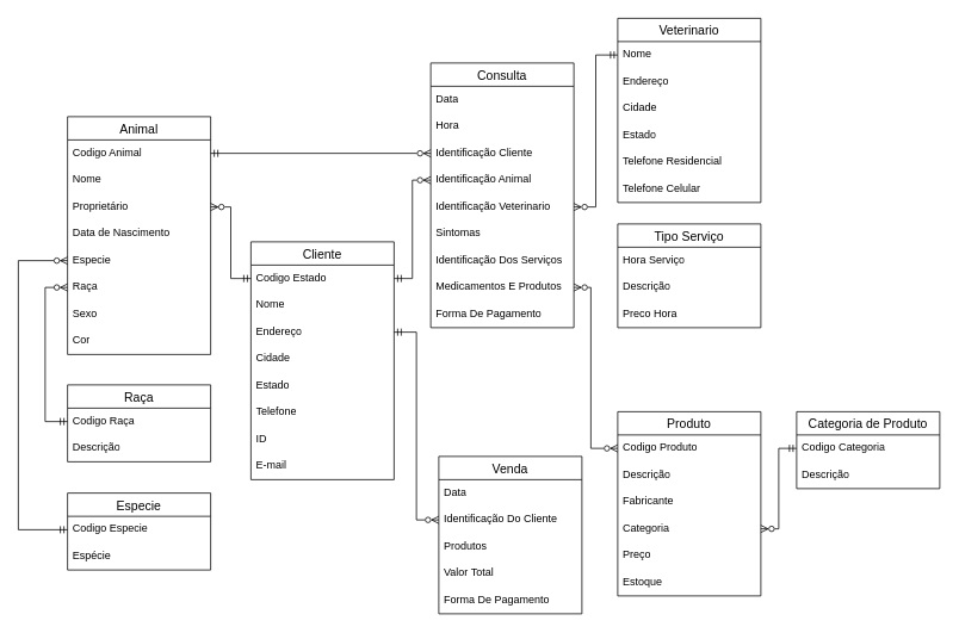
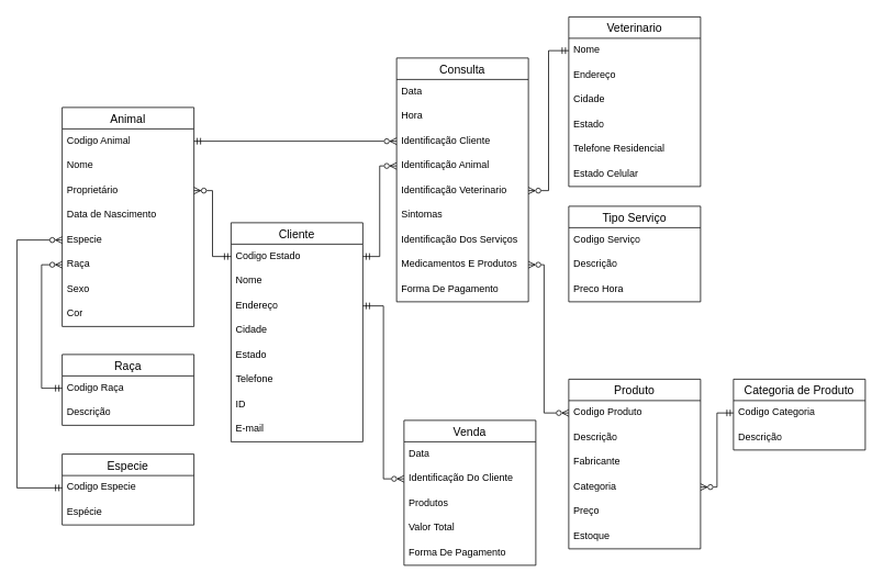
  <mxCell id="0" />
  <mxCell id="1" parent="0" />
  <mxCell id="2" value="Animal" style="swimlane;fontStyle=0;childLayout=stackLayout;horizontal=1;startSize=26;horizontalStack=0;resizeParent=1;resizeParentMax=0;resizeLast=0;collapsible=1;marginBottom=0;align=center;fontSize=14;" vertex="1" parent="1"><mxGeometry x="75" y="130" width="160" height="266" as="geometry" /></mxCell>
  <mxCell id="3" value="Codigo Animal" style="text;strokeColor=none;fillColor=none;spacingLeft=4;spacingRight=4;overflow=hidden;rotatable=0;points=[[0,0.5],[1,0.5]];portConstraint=eastwest;fontSize=12;whiteSpace=wrap;html=1;" vertex="1" parent="2"><mxGeometry y="26" width="160" height="30" as="geometry" /></mxCell>
  <mxCell id="4" value="Nome" style="text;strokeColor=none;fillColor=none;spacingLeft=4;spacingRight=4;overflow=hidden;rotatable=0;points=[[0,0.5],[1,0.5]];portConstraint=eastwest;fontSize=12;whiteSpace=wrap;html=1;" vertex="1" parent="2"><mxGeometry y="56" width="160" height="30" as="geometry" /></mxCell>
  <mxCell id="5" value="Proprietário" style="text;strokeColor=none;fillColor=none;spacingLeft=4;spacingRight=4;overflow=hidden;rotatable=0;points=[[0,0.5],[1,0.5]];portConstraint=eastwest;fontSize=12;whiteSpace=wrap;html=1;" vertex="1" parent="2"><mxGeometry y="86" width="160" height="30" as="geometry" /></mxCell>
  <mxCell id="6" value="Data de Nascimento" style="text;strokeColor=none;fillColor=none;spacingLeft=4;spacingRight=4;overflow=hidden;rotatable=0;points=[[0,0.5],[1,0.5]];portConstraint=eastwest;fontSize=12;whiteSpace=wrap;html=1;" vertex="1" parent="2"><mxGeometry y="116" width="160" height="30" as="geometry" /></mxCell>
  <mxCell id="7" value="Especie" style="text;strokeColor=none;fillColor=none;spacingLeft=4;spacingRight=4;overflow=hidden;rotatable=0;points=[[0,0.5],[1,0.5]];portConstraint=eastwest;fontSize=12;whiteSpace=wrap;html=1;" vertex="1" parent="2"><mxGeometry y="146" width="160" height="30" as="geometry" /></mxCell>
  <mxCell id="8" value="Raça" style="text;strokeColor=none;fillColor=none;spacingLeft=4;spacingRight=4;overflow=hidden;rotatable=0;points=[[0,0.5],[1,0.5]];portConstraint=eastwest;fontSize=12;whiteSpace=wrap;html=1;" vertex="1" parent="2"><mxGeometry y="176" width="160" height="30" as="geometry" /></mxCell>
  <mxCell id="9" value="Sexo" style="text;strokeColor=none;fillColor=none;spacingLeft=4;spacingRight=4;overflow=hidden;rotatable=0;points=[[0,0.5],[1,0.5]];portConstraint=eastwest;fontSize=12;whiteSpace=wrap;html=1;" vertex="1" parent="2"><mxGeometry y="206" width="160" height="30" as="geometry" /></mxCell>
  <mxCell id="10" value="Cor" style="text;strokeColor=none;fillColor=none;spacingLeft=4;spacingRight=4;overflow=hidden;rotatable=0;points=[[0,0.5],[1,0.5]];portConstraint=eastwest;fontSize=12;whiteSpace=wrap;html=1;" vertex="1" parent="2"><mxGeometry y="236" width="160" height="30" as="geometry" /></mxCell>
  <mxCell id="11" value="Cliente" style="swimlane;fontStyle=0;childLayout=stackLayout;horizontal=1;startSize=26;horizontalStack=0;resizeParent=1;resizeParentMax=0;resizeLast=0;collapsible=1;marginBottom=0;align=center;fontSize=14;" vertex="1" parent="1"><mxGeometry x="280" y="270" width="160" height="266" as="geometry" /></mxCell>
  <mxCell id="12" value="Codigo Estado" style="text;strokeColor=none;fillColor=none;spacingLeft=4;spacingRight=4;overflow=hidden;rotatable=0;points=[[0,0.5],[1,0.5]];portConstraint=eastwest;fontSize=12;whiteSpace=wrap;html=1;" vertex="1" parent="11"><mxGeometry y="26" width="160" height="30" as="geometry" /></mxCell>
  <mxCell id="13" value="Nome" style="text;strokeColor=none;fillColor=none;spacingLeft=4;spacingRight=4;overflow=hidden;rotatable=0;points=[[0,0.5],[1,0.5]];portConstraint=eastwest;fontSize=12;whiteSpace=wrap;html=1;" vertex="1" parent="11"><mxGeometry y="56" width="160" height="30" as="geometry" /></mxCell>
  <mxCell id="14" value="Endereço" style="text;strokeColor=none;fillColor=none;spacingLeft=4;spacingRight=4;overflow=hidden;rotatable=0;points=[[0,0.5],[1,0.5]];portConstraint=eastwest;fontSize=12;whiteSpace=wrap;html=1;" vertex="1" parent="11"><mxGeometry y="86" width="160" height="30" as="geometry" /></mxCell>
  <mxCell id="15" value="Cidade" style="text;strokeColor=none;fillColor=none;spacingLeft=4;spacingRight=4;overflow=hidden;rotatable=0;points=[[0,0.5],[1,0.5]];portConstraint=eastwest;fontSize=12;whiteSpace=wrap;html=1;" vertex="1" parent="11"><mxGeometry y="116" width="160" height="30" as="geometry" /></mxCell>
  <mxCell id="16" value="Estado" style="text;strokeColor=none;fillColor=none;spacingLeft=4;spacingRight=4;overflow=hidden;rotatable=0;points=[[0,0.5],[1,0.5]];portConstraint=eastwest;fontSize=12;whiteSpace=wrap;html=1;" vertex="1" parent="11"><mxGeometry y="146" width="160" height="30" as="geometry" /></mxCell>
  <mxCell id="17" value="Telefone" style="text;strokeColor=none;fillColor=none;spacingLeft=4;spacingRight=4;overflow=hidden;rotatable=0;points=[[0,0.5],[1,0.5]];portConstraint=eastwest;fontSize=12;whiteSpace=wrap;html=1;" vertex="1" parent="11"><mxGeometry y="176" width="160" height="30" as="geometry" /></mxCell>
  <mxCell id="18" value="ID" style="text;strokeColor=none;fillColor=none;spacingLeft=4;spacingRight=4;overflow=hidden;rotatable=0;points=[[0,0.5],[1,0.5]];portConstraint=eastwest;fontSize=12;whiteSpace=wrap;html=1;" vertex="1" parent="11"><mxGeometry y="206" width="160" height="30" as="geometry" /></mxCell>
  <mxCell id="19" value="E-mail" style="text;strokeColor=none;fillColor=none;spacingLeft=4;spacingRight=4;overflow=hidden;rotatable=0;points=[[0,0.5],[1,0.5]];portConstraint=eastwest;fontSize=12;whiteSpace=wrap;html=1;" vertex="1" parent="11"><mxGeometry y="236" width="160" height="30" as="geometry" /></mxCell>
  <mxCell id="20" style="edgeStyle=orthogonalEdgeStyle;rounded=0;orthogonalLoop=1;jettySize=auto;html=1;exitX=1;exitY=0.5;exitDx=0;exitDy=0;entryX=0;entryY=0.5;entryDx=0;entryDy=0;endArrow=ERmandOne;endFill=0;startArrow=ERzeroToMany;startFill=0;" edge="1" parent="1" source="5" target="12"><mxGeometry relative="1" as="geometry" /></mxCell>
  <mxCell id="21" value="Especie" style="swimlane;fontStyle=0;childLayout=stackLayout;horizontal=1;startSize=26;horizontalStack=0;resizeParent=1;resizeParentMax=0;resizeLast=0;collapsible=1;marginBottom=0;align=center;fontSize=14;" vertex="1" parent="1"><mxGeometry x="75" y="551" width="160" height="86" as="geometry" /></mxCell>
  <mxCell id="22" value="Codigo Especie" style="text;strokeColor=none;fillColor=none;spacingLeft=4;spacingRight=4;overflow=hidden;rotatable=0;points=[[0,0.5],[1,0.5]];portConstraint=eastwest;fontSize=12;whiteSpace=wrap;html=1;" vertex="1" parent="21"><mxGeometry y="26" width="160" height="30" as="geometry" /></mxCell>
  <mxCell id="23" value="Espécie" style="text;strokeColor=none;fillColor=none;spacingLeft=4;spacingRight=4;overflow=hidden;rotatable=0;points=[[0,0.5],[1,0.5]];portConstraint=eastwest;fontSize=12;whiteSpace=wrap;html=1;" vertex="1" parent="21"><mxGeometry y="56" width="160" height="30" as="geometry" /></mxCell>
  <mxCell id="24" value="Raça" style="swimlane;fontStyle=0;childLayout=stackLayout;horizontal=1;startSize=26;horizontalStack=0;resizeParent=1;resizeParentMax=0;resizeLast=0;collapsible=1;marginBottom=0;align=center;fontSize=14;" vertex="1" parent="1"><mxGeometry x="75" y="430" width="160" height="86" as="geometry" /></mxCell>
  <mxCell id="25" value="Codigo Raça" style="text;strokeColor=none;fillColor=none;spacingLeft=4;spacingRight=4;overflow=hidden;rotatable=0;points=[[0,0.5],[1,0.5]];portConstraint=eastwest;fontSize=12;whiteSpace=wrap;html=1;" vertex="1" parent="24"><mxGeometry y="26" width="160" height="30" as="geometry" /></mxCell>
  <mxCell id="26" value="Descrição" style="text;strokeColor=none;fillColor=none;spacingLeft=4;spacingRight=4;overflow=hidden;rotatable=0;points=[[0,0.5],[1,0.5]];portConstraint=eastwest;fontSize=12;whiteSpace=wrap;html=1;" vertex="1" parent="24"><mxGeometry y="56" width="160" height="30" as="geometry" /></mxCell>
  <mxCell id="27" style="edgeStyle=orthogonalEdgeStyle;rounded=0;orthogonalLoop=1;jettySize=auto;html=1;exitX=0;exitY=0.5;exitDx=0;exitDy=0;entryX=0;entryY=0.5;entryDx=0;entryDy=0;endArrow=ERmandOne;endFill=0;startArrow=ERzeroToMany;startFill=0;" edge="1" parent="1" source="7" target="22"><mxGeometry relative="1" as="geometry"><Array as="points"><mxPoint x="20" y="291" /><mxPoint x="20" y="592" /></Array></mxGeometry></mxCell>
  <mxCell id="28" style="edgeStyle=orthogonalEdgeStyle;rounded=0;orthogonalLoop=1;jettySize=auto;html=1;exitX=0;exitY=0.5;exitDx=0;exitDy=0;entryX=0;entryY=0.5;entryDx=0;entryDy=0;endArrow=ERmandOne;endFill=0;startArrow=ERzeroToMany;startFill=0;" edge="1" parent="1" source="8" target="25"><mxGeometry relative="1" as="geometry"><Array as="points"><mxPoint x="50" y="321" /><mxPoint x="50" y="471" /></Array></mxGeometry></mxCell>
  <mxCell id="29" value="Venda" style="swimlane;fontStyle=0;childLayout=stackLayout;horizontal=1;startSize=26;horizontalStack=0;resizeParent=1;resizeParentMax=0;resizeLast=0;collapsible=1;marginBottom=0;align=center;fontSize=14;" vertex="1" parent="1"><mxGeometry x="490" y="510" width="160" height="176" as="geometry" /></mxCell>
  <mxCell id="30" value="Data" style="text;strokeColor=none;fillColor=none;spacingLeft=4;spacingRight=4;overflow=hidden;rotatable=0;points=[[0,0.5],[1,0.5]];portConstraint=eastwest;fontSize=12;whiteSpace=wrap;html=1;" vertex="1" parent="29"><mxGeometry y="26" width="160" height="30" as="geometry" /></mxCell>
  <mxCell id="31" value="&lt;div&gt;Identificação Do Cliente&lt;/div&gt;&lt;div&gt;&lt;br&gt;&lt;/div&gt;" style="text;strokeColor=none;fillColor=none;spacingLeft=4;spacingRight=4;overflow=hidden;rotatable=0;points=[[0,0.5],[1,0.5]];portConstraint=eastwest;fontSize=12;whiteSpace=wrap;html=1;" vertex="1" parent="29"><mxGeometry y="56" width="160" height="30" as="geometry" /></mxCell>
  <mxCell id="32" value="&lt;div&gt;&lt;div&gt;Produtos&lt;/div&gt;&lt;/div&gt;&lt;div&gt;&lt;br&gt;&lt;/div&gt;" style="text;strokeColor=none;fillColor=none;spacingLeft=4;spacingRight=4;overflow=hidden;rotatable=0;points=[[0,0.5],[1,0.5]];portConstraint=eastwest;fontSize=12;whiteSpace=wrap;html=1;" vertex="1" parent="29"><mxGeometry y="86" width="160" height="30" as="geometry" /></mxCell>
  <mxCell id="33" value="&lt;div&gt;&lt;div&gt;Valor Total&lt;/div&gt;&lt;/div&gt;&lt;div&gt;&lt;br&gt;&lt;/div&gt;" style="text;strokeColor=none;fillColor=none;spacingLeft=4;spacingRight=4;overflow=hidden;rotatable=0;points=[[0,0.5],[1,0.5]];portConstraint=eastwest;fontSize=12;whiteSpace=wrap;html=1;" vertex="1" parent="29"><mxGeometry y="116" width="160" height="30" as="geometry" /></mxCell>
  <mxCell id="34" value="&lt;div&gt;&lt;div&gt;Forma De Pagamento&lt;/div&gt;&lt;/div&gt;&lt;div&gt;&lt;br&gt;&lt;/div&gt;" style="text;strokeColor=none;fillColor=none;spacingLeft=4;spacingRight=4;overflow=hidden;rotatable=0;points=[[0,0.5],[1,0.5]];portConstraint=eastwest;fontSize=12;whiteSpace=wrap;html=1;" vertex="1" parent="29"><mxGeometry y="146" width="160" height="30" as="geometry" /></mxCell>
  <mxCell id="35" style="edgeStyle=orthogonalEdgeStyle;rounded=0;orthogonalLoop=1;jettySize=auto;html=1;exitX=0;exitY=0.5;exitDx=0;exitDy=0;entryX=1;entryY=0.5;entryDx=0;entryDy=0;endArrow=ERmandOne;endFill=0;startArrow=ERzeroToMany;startFill=0;" edge="1" parent="1" source="31" target="14"><mxGeometry relative="1" as="geometry" /></mxCell>
  <mxCell id="36" value="Consulta" style="swimlane;fontStyle=0;childLayout=stackLayout;horizontal=1;startSize=26;horizontalStack=0;resizeParent=1;resizeParentMax=0;resizeLast=0;collapsible=1;marginBottom=0;align=center;fontSize=14;" vertex="1" parent="1"><mxGeometry x="481" y="70" width="160" height="296" as="geometry" /></mxCell>
  <mxCell id="37" value="Data" style="text;strokeColor=none;fillColor=none;spacingLeft=4;spacingRight=4;overflow=hidden;rotatable=0;points=[[0,0.5],[1,0.5]];portConstraint=eastwest;fontSize=12;whiteSpace=wrap;html=1;" vertex="1" parent="36"><mxGeometry y="26" width="160" height="30" as="geometry" /></mxCell>
  <mxCell id="38" value="Hora" style="text;strokeColor=none;fillColor=none;spacingLeft=4;spacingRight=4;overflow=hidden;rotatable=0;points=[[0,0.5],[1,0.5]];portConstraint=eastwest;fontSize=12;whiteSpace=wrap;html=1;" vertex="1" parent="36"><mxGeometry y="56" width="160" height="30" as="geometry" /></mxCell>
  <mxCell id="39" value="&lt;div&gt;Identificação Cliente&lt;/div&gt;&lt;div&gt;&lt;br&gt;&lt;/div&gt;" style="text;strokeColor=none;fillColor=none;spacingLeft=4;spacingRight=4;overflow=hidden;rotatable=0;points=[[0,0.5],[1,0.5]];portConstraint=eastwest;fontSize=12;whiteSpace=wrap;html=1;" vertex="1" parent="36"><mxGeometry y="86" width="160" height="30" as="geometry" /></mxCell>
  <mxCell id="40" value="&lt;div&gt;Identificação Animal&lt;/div&gt;&lt;div&gt;&lt;br&gt;&lt;/div&gt;" style="text;strokeColor=none;fillColor=none;spacingLeft=4;spacingRight=4;overflow=hidden;rotatable=0;points=[[0,0.5],[1,0.5]];portConstraint=eastwest;fontSize=12;whiteSpace=wrap;html=1;" vertex="1" parent="36"><mxGeometry y="116" width="160" height="30" as="geometry" /></mxCell>
  <mxCell id="41" value="&lt;div&gt;Identificação Veterinario&lt;/div&gt;&lt;div&gt;&lt;br&gt;&lt;/div&gt;" style="text;strokeColor=none;fillColor=none;spacingLeft=4;spacingRight=4;overflow=hidden;rotatable=0;points=[[0,0.5],[1,0.5]];portConstraint=eastwest;fontSize=12;whiteSpace=wrap;html=1;" vertex="1" parent="36"><mxGeometry y="146" width="160" height="30" as="geometry" /></mxCell>
  <mxCell id="42" value="&lt;div&gt;Sintomas&lt;/div&gt;&lt;div&gt;&lt;br&gt;&lt;/div&gt;" style="text;strokeColor=none;fillColor=none;spacingLeft=4;spacingRight=4;overflow=hidden;rotatable=0;points=[[0,0.5],[1,0.5]];portConstraint=eastwest;fontSize=12;whiteSpace=wrap;html=1;" vertex="1" parent="36"><mxGeometry y="176" width="160" height="30" as="geometry" /></mxCell>
  <mxCell id="43" value="&lt;div&gt;&lt;div&gt;Identificação Dos Serviços&lt;/div&gt;&lt;/div&gt;&lt;div&gt;&lt;br&gt;&lt;/div&gt;" style="text;strokeColor=none;fillColor=none;spacingLeft=4;spacingRight=4;overflow=hidden;rotatable=0;points=[[0,0.5],[1,0.5]];portConstraint=eastwest;fontSize=12;whiteSpace=wrap;html=1;" vertex="1" parent="36"><mxGeometry y="206" width="160" height="30" as="geometry" /></mxCell>
  <mxCell id="44" value="&lt;div&gt;&lt;div&gt;&lt;div&gt;Medicamentos E Produtos&lt;/div&gt;&lt;/div&gt;&lt;/div&gt;&lt;div&gt;&lt;br&gt;&lt;/div&gt;" style="text;strokeColor=none;fillColor=none;spacingLeft=4;spacingRight=4;overflow=hidden;rotatable=0;points=[[0,0.5],[1,0.5]];portConstraint=eastwest;fontSize=12;whiteSpace=wrap;html=1;" vertex="1" parent="36"><mxGeometry y="236" width="160" height="30" as="geometry" /></mxCell>
  <mxCell id="45" value="&lt;div&gt;&lt;div&gt;&lt;div&gt;Forma De Pagamento&lt;/div&gt;&lt;/div&gt;&lt;/div&gt;&lt;div&gt;&lt;br&gt;&lt;/div&gt;" style="text;strokeColor=none;fillColor=none;spacingLeft=4;spacingRight=4;overflow=hidden;rotatable=0;points=[[0,0.5],[1,0.5]];portConstraint=eastwest;fontSize=12;whiteSpace=wrap;html=1;" vertex="1" parent="36"><mxGeometry y="266" width="160" height="30" as="geometry" /></mxCell>
  <mxCell id="46" style="edgeStyle=orthogonalEdgeStyle;rounded=0;orthogonalLoop=1;jettySize=auto;html=1;exitX=0;exitY=0.5;exitDx=0;exitDy=0;entryX=1;entryY=0.5;entryDx=0;entryDy=0;endArrow=ERmandOne;endFill=0;startArrow=ERzeroToMany;startFill=0;" edge="1" parent="1" source="40" target="12"><mxGeometry relative="1" as="geometry" /></mxCell>
  <mxCell id="47" value="Produto" style="swimlane;fontStyle=0;childLayout=stackLayout;horizontal=1;startSize=26;horizontalStack=0;resizeParent=1;resizeParentMax=0;resizeLast=0;collapsible=1;marginBottom=0;align=center;fontSize=14;" vertex="1" parent="1"><mxGeometry x="690" y="460" width="160" height="206" as="geometry" /></mxCell>
  <mxCell id="48" value="Codigo Produto" style="text;strokeColor=none;fillColor=none;spacingLeft=4;spacingRight=4;overflow=hidden;rotatable=0;points=[[0,0.5],[1,0.5]];portConstraint=eastwest;fontSize=12;whiteSpace=wrap;html=1;" vertex="1" parent="47"><mxGeometry y="26" width="160" height="30" as="geometry" /></mxCell>
  <mxCell id="49" value="Descrição" style="text;strokeColor=none;fillColor=none;spacingLeft=4;spacingRight=4;overflow=hidden;rotatable=0;points=[[0,0.5],[1,0.5]];portConstraint=eastwest;fontSize=12;whiteSpace=wrap;html=1;" vertex="1" parent="47"><mxGeometry y="56" width="160" height="30" as="geometry" /></mxCell>
  <mxCell id="50" value="Fabricante" style="text;strokeColor=none;fillColor=none;spacingLeft=4;spacingRight=4;overflow=hidden;rotatable=0;points=[[0,0.5],[1,0.5]];portConstraint=eastwest;fontSize=12;whiteSpace=wrap;html=1;" vertex="1" parent="47"><mxGeometry y="86" width="160" height="30" as="geometry" /></mxCell>
  <mxCell id="51" value="Categoria" style="text;strokeColor=none;fillColor=none;spacingLeft=4;spacingRight=4;overflow=hidden;rotatable=0;points=[[0,0.5],[1,0.5]];portConstraint=eastwest;fontSize=12;whiteSpace=wrap;html=1;" vertex="1" parent="47"><mxGeometry y="116" width="160" height="30" as="geometry" /></mxCell>
  <mxCell id="52" value="Preço" style="text;strokeColor=none;fillColor=none;spacingLeft=4;spacingRight=4;overflow=hidden;rotatable=0;points=[[0,0.5],[1,0.5]];portConstraint=eastwest;fontSize=12;whiteSpace=wrap;html=1;" vertex="1" parent="47"><mxGeometry y="146" width="160" height="30" as="geometry" /></mxCell>
  <mxCell id="53" value="Estoque" style="text;strokeColor=none;fillColor=none;spacingLeft=4;spacingRight=4;overflow=hidden;rotatable=0;points=[[0,0.5],[1,0.5]];portConstraint=eastwest;fontSize=12;whiteSpace=wrap;html=1;" vertex="1" parent="47"><mxGeometry y="176" width="160" height="30" as="geometry" /></mxCell>
  <mxCell id="54" value="Categoria de Produto" style="swimlane;fontStyle=0;childLayout=stackLayout;horizontal=1;startSize=26;horizontalStack=0;resizeParent=1;resizeParentMax=0;resizeLast=0;collapsible=1;marginBottom=0;align=center;fontSize=14;" vertex="1" parent="1"><mxGeometry x="890" y="460" width="160" height="86" as="geometry" /></mxCell>
  <mxCell id="55" value="Codigo Categoria" style="text;strokeColor=none;fillColor=none;spacingLeft=4;spacingRight=4;overflow=hidden;rotatable=0;points=[[0,0.5],[1,0.5]];portConstraint=eastwest;fontSize=12;whiteSpace=wrap;html=1;" vertex="1" parent="54"><mxGeometry y="26" width="160" height="30" as="geometry" /></mxCell>
  <mxCell id="56" value="Descrição" style="text;strokeColor=none;fillColor=none;spacingLeft=4;spacingRight=4;overflow=hidden;rotatable=0;points=[[0,0.5],[1,0.5]];portConstraint=eastwest;fontSize=12;whiteSpace=wrap;html=1;" vertex="1" parent="54"><mxGeometry y="56" width="160" height="30" as="geometry" /></mxCell>
  <mxCell id="57" style="edgeStyle=orthogonalEdgeStyle;rounded=0;orthogonalLoop=1;jettySize=auto;html=1;exitX=1;exitY=0.5;exitDx=0;exitDy=0;entryX=0;entryY=0.5;entryDx=0;entryDy=0;endArrow=ERmandOne;endFill=0;startArrow=ERzeroToMany;startFill=0;" edge="1" parent="1" source="51" target="55"><mxGeometry relative="1" as="geometry" /></mxCell>
  <mxCell id="58" style="edgeStyle=orthogonalEdgeStyle;rounded=0;orthogonalLoop=1;jettySize=auto;html=1;exitX=1;exitY=0.5;exitDx=0;exitDy=0;entryX=0;entryY=0.5;entryDx=0;entryDy=0;endArrow=ERzeroToMany;endFill=0;startArrow=ERzeroToMany;startFill=0;" edge="1" parent="1" source="44" target="48"><mxGeometry relative="1" as="geometry"><Array as="points"><mxPoint x="660" y="321" /><mxPoint x="660" y="501" /></Array></mxGeometry></mxCell>
  <mxCell id="59" value="Tipo Serviço" style="swimlane;fontStyle=0;childLayout=stackLayout;horizontal=1;startSize=26;horizontalStack=0;resizeParent=1;resizeParentMax=0;resizeLast=0;collapsible=1;marginBottom=0;align=center;fontSize=14;" vertex="1" parent="1"><mxGeometry x="690" y="250" width="160" height="116" as="geometry" /></mxCell>
- <mxCell id="60" value="Hora Serviço&lt;br&gt;" style="text;strokeColor=none;fillColor=none;spacingLeft=4;spacingRight=4;overflow=hidden;rotatable=0;points=[[0,0.5],[1,0.5]];portConstraint=eastwest;fontSize=12;whiteSpace=wrap;html=1;" vertex="1" parent="59"><mxGeometry y="26" width="160" height="30" as="geometry" /></mxCell>
+ <mxCell id="60" value="Codigo Serviço&lt;br&gt;" style="text;strokeColor=none;fillColor=none;spacingLeft=4;spacingRight=4;overflow=hidden;rotatable=0;points=[[0,0.5],[1,0.5]];portConstraint=eastwest;fontSize=12;whiteSpace=wrap;html=1;" vertex="1" parent="59"><mxGeometry y="26" width="160" height="30" as="geometry" /></mxCell>
  <mxCell id="61" value="Descrição" style="text;strokeColor=none;fillColor=none;spacingLeft=4;spacingRight=4;overflow=hidden;rotatable=0;points=[[0,0.5],[1,0.5]];portConstraint=eastwest;fontSize=12;whiteSpace=wrap;html=1;" vertex="1" parent="59"><mxGeometry y="56" width="160" height="30" as="geometry" /></mxCell>
  <mxCell id="62" value="Preco Hora" style="text;strokeColor=none;fillColor=none;spacingLeft=4;spacingRight=4;overflow=hidden;rotatable=0;points=[[0,0.5],[1,0.5]];portConstraint=eastwest;fontSize=12;whiteSpace=wrap;html=1;" vertex="1" parent="59"><mxGeometry y="86" width="160" height="30" as="geometry" /></mxCell>
  <mxCell id="63" value="Veterinario" style="swimlane;fontStyle=0;childLayout=stackLayout;horizontal=1;startSize=26;horizontalStack=0;resizeParent=1;resizeParentMax=0;resizeLast=0;collapsible=1;marginBottom=0;align=center;fontSize=14;" vertex="1" parent="1"><mxGeometry x="690" y="20" width="160" height="206" as="geometry" /></mxCell>
  <mxCell id="64" value="Nome" style="text;strokeColor=none;fillColor=none;spacingLeft=4;spacingRight=4;overflow=hidden;rotatable=0;points=[[0,0.5],[1,0.5]];portConstraint=eastwest;fontSize=12;whiteSpace=wrap;html=1;" vertex="1" parent="63"><mxGeometry y="26" width="160" height="30" as="geometry" /></mxCell>
  <mxCell id="65" value="Endereço" style="text;strokeColor=none;fillColor=none;spacingLeft=4;spacingRight=4;overflow=hidden;rotatable=0;points=[[0,0.5],[1,0.5]];portConstraint=eastwest;fontSize=12;whiteSpace=wrap;html=1;" vertex="1" parent="63"><mxGeometry y="56" width="160" height="30" as="geometry" /></mxCell>
  <mxCell id="66" value="Cidade" style="text;strokeColor=none;fillColor=none;spacingLeft=4;spacingRight=4;overflow=hidden;rotatable=0;points=[[0,0.5],[1,0.5]];portConstraint=eastwest;fontSize=12;whiteSpace=wrap;html=1;" vertex="1" parent="63"><mxGeometry y="86" width="160" height="30" as="geometry" /></mxCell>
  <mxCell id="67" value="Estado" style="text;strokeColor=none;fillColor=none;spacingLeft=4;spacingRight=4;overflow=hidden;rotatable=0;points=[[0,0.5],[1,0.5]];portConstraint=eastwest;fontSize=12;whiteSpace=wrap;html=1;" vertex="1" parent="63"><mxGeometry y="116" width="160" height="30" as="geometry" /></mxCell>
  <mxCell id="68" value="Telefone Residencial" style="text;strokeColor=none;fillColor=none;spacingLeft=4;spacingRight=4;overflow=hidden;rotatable=0;points=[[0,0.5],[1,0.5]];portConstraint=eastwest;fontSize=12;whiteSpace=wrap;html=1;" vertex="1" parent="63"><mxGeometry y="146" width="160" height="30" as="geometry" /></mxCell>
- <mxCell id="69" value="Telefone Celular" style="text;strokeColor=none;fillColor=none;spacingLeft=4;spacingRight=4;overflow=hidden;rotatable=0;points=[[0,0.5],[1,0.5]];portConstraint=eastwest;fontSize=12;whiteSpace=wrap;html=1;" vertex="1" parent="63"><mxGeometry y="176" width="160" height="30" as="geometry" /></mxCell>
+ <mxCell id="69" value="Estado Celular" style="text;strokeColor=none;fillColor=none;spacingLeft=4;spacingRight=4;overflow=hidden;rotatable=0;points=[[0,0.5],[1,0.5]];portConstraint=eastwest;fontSize=12;whiteSpace=wrap;html=1;" vertex="1" parent="63"><mxGeometry y="176" width="160" height="30" as="geometry" /></mxCell>
  <mxCell id="70" style="edgeStyle=orthogonalEdgeStyle;rounded=0;orthogonalLoop=1;jettySize=auto;html=1;exitX=1;exitY=0.5;exitDx=0;exitDy=0;entryX=0;entryY=0.5;entryDx=0;entryDy=0;endArrow=ERmandOne;endFill=0;startArrow=ERzeroToMany;startFill=0;" edge="1" parent="1" source="41" target="64"><mxGeometry relative="1" as="geometry" /></mxCell>
  <mxCell id="71" style="edgeStyle=orthogonalEdgeStyle;rounded=0;orthogonalLoop=1;jettySize=auto;html=1;exitX=1;exitY=0.5;exitDx=0;exitDy=0;entryX=0;entryY=0.5;entryDx=0;entryDy=0;endArrow=ERzeroToMany;endFill=0;startArrow=ERmandOne;startFill=0;" edge="1" parent="1" source="3" target="39"><mxGeometry relative="1" as="geometry" /></mxCell>
